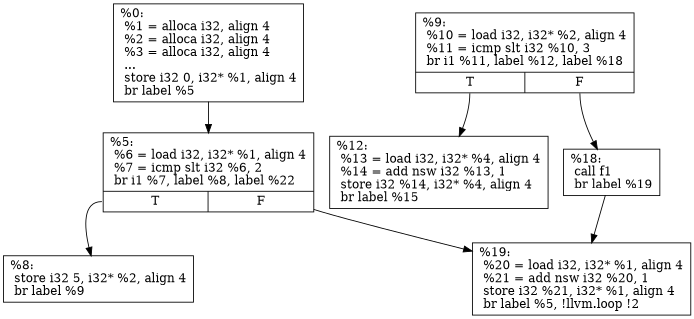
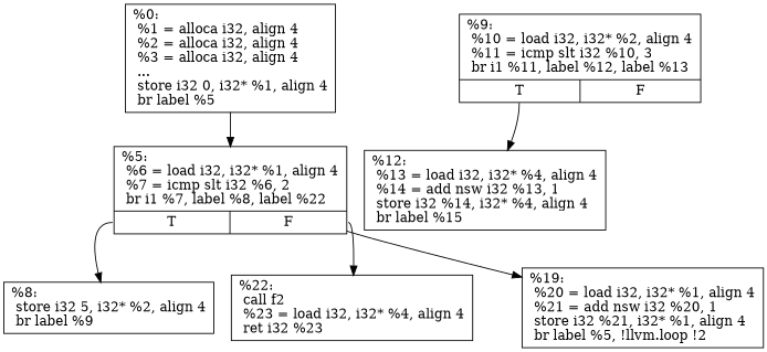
  digraph {
    node [shape=record]
    n1 [label="{%0:\l %1 = alloca i32, align 4\l %2 = alloca i32, align 4\l %3 = alloca i32, align 4\l ...\l store i32 0, i32* %1, align 4\l br label %5\l}"]
    n2 [label="{%5:\l %6 = load i32, i32* %1, align 4\l %7 = icmp slt i32 %6, 2\l br i1 %7, label %8, label %22\l|{<s0>T|<s1>F}}"]
    n3 [label="{%8:\l store i32 5, i32* %2, align 4\l br label %9\l}"]
+   n4 [label="{%22:\l call f2\l %23 = load i32, i32* %4, align 4\l ret i32 %23\l}"]
    n5 [label="{%19:\l %20 = load i32, i32* %1, align 4\l %21 = add nsw i32 %20, 1\l store i32 %21, i32* %1, align 4\l br label %5, !llvm.loop !2\l}"]
-   n6 [label="{%9:\l %10 = load i32, i32* %2, align 4\l %11 = icmp slt i32 %10, 3\l br i1 %11, label %12, label %18\l|{<s0>T|<s1>F}}"]
+   n6 [label="{%9:\l %10 = load i32, i32* %2, align 4\l %11 = icmp slt i32 %10, 3\l br i1 %11, label %12, label %13\l|{<s0>T|<s1>F}}"]
    n7 [label="{%12:\l %13 = load i32, i32* %4, align 4\l %14 = add nsw i32 %13, 1\l store i32 %14, i32* %4, align 4\l br label %15\l}"]
-   n8 [label="{%18:\l call f1\l br label %19\l}"]
    n1 -> n2
    n2 -> n3 [tailport=s0]
+   n2 -> n4 [tailport=s1]
    n2 -> n5
    n6 -> n7 [tailport=s0]
-   n6 -> n8 [tailport=s1]
-   n8 -> n5
  }
